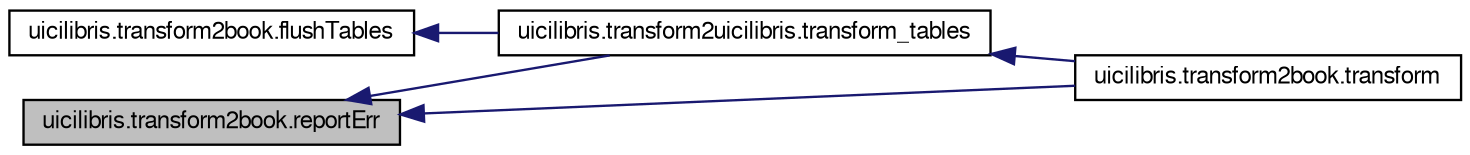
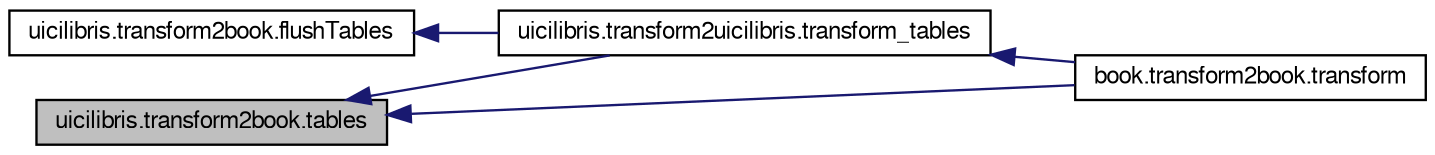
  digraph {
    rankdir=LR
    node [color=black fillcolor=white fontname=FreeSans fontsize=10 shape=record style=filled]
    edge [color=midnightblue dir=back fontname=FreeSans fontsize=10 labelfontname=FreeSans labelfontsize=10 style=solid]
-   n1 [fillcolor=grey75 fontcolor=black height=0.2 label="uicilibris.transform2book.reportErr" width=0.4]
+   n1 [fillcolor=grey75 fontcolor=black height=0.2 label="uicilibris.transform2book.tables" width=0.4]
    n2 [height=0.2 label="uicilibris.transform2uicilibris.transform_tables" width=0.4]
-   n3 [height=0.2 label="uicilibris.transform2book.transform" width=0.4]
+   n3 [height=0.2 label="book.transform2book.transform" width=0.4]
    n4 [height=0.2 label="uicilibris.transform2book.flushTables" width=0.4]
    n1 -> n2
    n1 -> n3
    n2 -> n3
    n4 -> n2
  }
